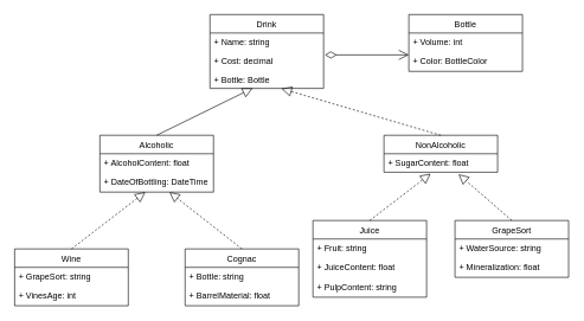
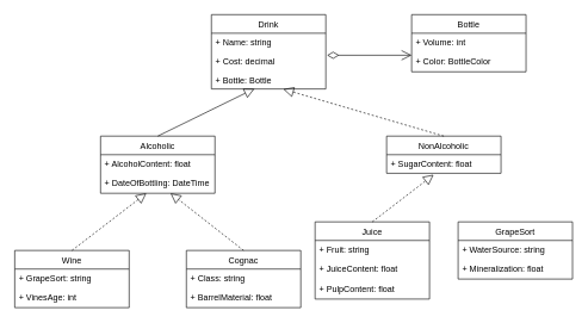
  <mxCell id="0" />
  <mxCell id="1" parent="0" />
  <mxCell id="2" value="" style="endArrow=block;dashed=0;endFill=0;endSize=12;html=1;entryX=0.376;entryY=0.989;entryDx=0;entryDy=0;entryPerimeter=0;exitX=0.5;exitY=0;exitDx=0;exitDy=0;" edge="1" parent="1" source="12" target="8"><mxGeometry width="160" relative="1" as="geometry"><mxPoint x="335" y="420" as="sourcePoint" /><mxPoint x="325" y="140" as="targetPoint" /></mxGeometry></mxCell>
  <mxCell id="3" value="" style="endArrow=block;dashed=1;endFill=0;endSize=12;html=1;exitX=0.5;exitY=0;exitDx=0;exitDy=0;entryX=0.629;entryY=1.011;entryDx=0;entryDy=0;entryPerimeter=0;" edge="1" parent="1" source="23" target="8"><mxGeometry width="160" relative="1" as="geometry"><mxPoint x="215" y="160" as="sourcePoint" /><mxPoint x="395" y="140" as="targetPoint" /></mxGeometry></mxCell>
  <mxCell id="4" value="" style="endArrow=open;html=1;endSize=12;startArrow=diamondThin;startSize=14;startFill=0;edgeStyle=orthogonalEdgeStyle;align=left;verticalAlign=bottom;exitX=1.011;exitY=0.186;exitDx=0;exitDy=0;exitPerimeter=0;entryX=0;entryY=0.172;entryDx=0;entryDy=0;entryPerimeter=0;" edge="1" parent="1" source="7" target="11"><mxGeometry x="-1" y="3" relative="1" as="geometry"><mxPoint x="245" y="460" as="sourcePoint" /><mxPoint x="405" y="460" as="targetPoint" /></mxGeometry></mxCell>
  <mxCell id="5" value="Drink" style="swimlane;fontStyle=0;childLayout=stackLayout;horizontal=1;startSize=26;fillColor=none;horizontalStack=0;resizeParent=1;resizeParentMax=0;resizeLast=0;collapsible=1;marginBottom=0;" vertex="1" parent="1"><mxGeometry x="295" y="20" width="160" height="104" as="geometry" /></mxCell>
  <mxCell id="6" value="+ Name: string" style="text;strokeColor=none;fillColor=none;align=left;verticalAlign=top;spacingLeft=4;spacingRight=4;overflow=hidden;rotatable=0;points=[[0,0.5],[1,0.5]];portConstraint=eastwest;" vertex="1" parent="5"><mxGeometry y="26" width="160" height="26" as="geometry" /></mxCell>
  <mxCell id="7" value="+ Cost: decimal" style="text;strokeColor=none;fillColor=none;align=left;verticalAlign=top;spacingLeft=4;spacingRight=4;overflow=hidden;rotatable=0;points=[[0,0.5],[1,0.5]];portConstraint=eastwest;" vertex="1" parent="5"><mxGeometry y="52" width="160" height="26" as="geometry" /></mxCell>
  <mxCell id="8" value="+ Bottle: Bottle" style="text;strokeColor=none;fillColor=none;align=left;verticalAlign=top;spacingLeft=4;spacingRight=4;overflow=hidden;rotatable=0;points=[[0,0.5],[1,0.5]];portConstraint=eastwest;" vertex="1" parent="5"><mxGeometry y="78" width="160" height="26" as="geometry" /></mxCell>
  <mxCell id="9" value="Bottle" style="swimlane;fontStyle=0;childLayout=stackLayout;horizontal=1;startSize=26;fillColor=none;horizontalStack=0;resizeParent=1;resizeParentMax=0;resizeLast=0;collapsible=1;marginBottom=0;" vertex="1" parent="1"><mxGeometry x="575" y="20" width="160" height="80" as="geometry" /></mxCell>
  <mxCell id="10" value="+ Volume: int" style="text;strokeColor=none;fillColor=none;align=left;verticalAlign=top;spacingLeft=4;spacingRight=4;overflow=hidden;rotatable=0;points=[[0,0.5],[1,0.5]];portConstraint=eastwest;" vertex="1" parent="9"><mxGeometry y="26" width="160" height="26" as="geometry" /></mxCell>
  <mxCell id="11" value="+ Color: BottleColor" style="text;strokeColor=none;fillColor=none;align=left;verticalAlign=top;spacingLeft=4;spacingRight=4;overflow=hidden;rotatable=0;points=[[0,0.5],[1,0.5]];portConstraint=eastwest;" vertex="1" parent="9"><mxGeometry y="52" width="160" height="28" as="geometry" /></mxCell>
  <mxCell id="12" value="Alcoholic" style="swimlane;fontStyle=0;childLayout=stackLayout;horizontal=1;startSize=26;fillColor=none;horizontalStack=0;resizeParent=1;resizeParentMax=0;resizeLast=0;collapsible=1;marginBottom=0;" vertex="1" parent="1"><mxGeometry x="140" y="190" width="160" height="80" as="geometry" /></mxCell>
  <mxCell id="13" value="+ AlcoholContent: float" style="text;strokeColor=none;fillColor=none;align=left;verticalAlign=top;spacingLeft=4;spacingRight=4;overflow=hidden;rotatable=0;points=[[0,0.5],[1,0.5]];portConstraint=eastwest;" vertex="1" parent="12"><mxGeometry y="26" width="160" height="26" as="geometry" /></mxCell>
  <mxCell id="14" value="+ DateOfBottling: DateTime" style="text;strokeColor=none;fillColor=none;align=left;verticalAlign=top;spacingLeft=4;spacingRight=4;overflow=hidden;rotatable=0;points=[[0,0.5],[1,0.5]];portConstraint=eastwest;" vertex="1" parent="12"><mxGeometry y="52" width="160" height="28" as="geometry" /></mxCell>
  <mxCell id="15" value="Wine" style="swimlane;fontStyle=0;childLayout=stackLayout;horizontal=1;startSize=26;fillColor=none;horizontalStack=0;resizeParent=1;resizeParentMax=0;resizeLast=0;collapsible=1;marginBottom=0;" vertex="1" parent="1"><mxGeometry x="20" y="350" width="160" height="80" as="geometry" /></mxCell>
  <mxCell id="16" value="+ GrapeSort: string" style="text;strokeColor=none;fillColor=none;align=left;verticalAlign=top;spacingLeft=4;spacingRight=4;overflow=hidden;rotatable=0;points=[[0,0.5],[1,0.5]];portConstraint=eastwest;" vertex="1" parent="15"><mxGeometry y="26" width="160" height="26" as="geometry" /></mxCell>
  <mxCell id="17" value="+ VinesAge: int" style="text;strokeColor=none;fillColor=none;align=left;verticalAlign=top;spacingLeft=4;spacingRight=4;overflow=hidden;rotatable=0;points=[[0,0.5],[1,0.5]];portConstraint=eastwest;" vertex="1" parent="15"><mxGeometry y="52" width="160" height="28" as="geometry" /></mxCell>
  <mxCell id="18" value="" style="endArrow=block;dashed=1;endFill=0;endSize=12;html=1;entryX=0.4;entryY=1;entryDx=0;entryDy=0;entryPerimeter=0;exitX=0.5;exitY=0;exitDx=0;exitDy=0;" edge="1" parent="1" source="15" target="14"><mxGeometry width="160" relative="1" as="geometry"><mxPoint x="230" y="200" as="sourcePoint" /><mxPoint x="365.16" y="133.714" as="targetPoint" /></mxGeometry></mxCell>
  <mxCell id="19" value="Cognac" style="swimlane;fontStyle=0;childLayout=stackLayout;horizontal=1;startSize=26;fillColor=none;horizontalStack=0;resizeParent=1;resizeParentMax=0;resizeLast=0;collapsible=1;marginBottom=0;" vertex="1" parent="1"><mxGeometry x="260" y="350" width="160" height="80" as="geometry" /></mxCell>
- <mxCell id="20" value="+ Bottle: string" style="text;strokeColor=none;fillColor=none;align=left;verticalAlign=top;spacingLeft=4;spacingRight=4;overflow=hidden;rotatable=0;points=[[0,0.5],[1,0.5]];portConstraint=eastwest;" vertex="1" parent="19"><mxGeometry y="26" width="160" height="26" as="geometry" /></mxCell>
+ <mxCell id="20" value="+ Class: string" style="text;strokeColor=none;fillColor=none;align=left;verticalAlign=top;spacingLeft=4;spacingRight=4;overflow=hidden;rotatable=0;points=[[0,0.5],[1,0.5]];portConstraint=eastwest;" vertex="1" parent="19"><mxGeometry y="26" width="160" height="26" as="geometry" /></mxCell>
  <mxCell id="21" value="+ BarrelMaterial: float" style="text;strokeColor=none;fillColor=none;align=left;verticalAlign=top;spacingLeft=4;spacingRight=4;overflow=hidden;rotatable=0;points=[[0,0.5],[1,0.5]];portConstraint=eastwest;" vertex="1" parent="19"><mxGeometry y="52" width="160" height="28" as="geometry" /></mxCell>
  <mxCell id="22" value="" style="endArrow=block;dashed=1;endFill=0;endSize=12;html=1;exitX=0.5;exitY=0;exitDx=0;exitDy=0;" edge="1" parent="1" source="19" target="14"><mxGeometry width="160" relative="1" as="geometry"><mxPoint x="110" y="360" as="sourcePoint" /><mxPoint x="214" y="280" as="targetPoint" /></mxGeometry></mxCell>
  <mxCell id="23" value="NonAlcoholic" style="swimlane;fontStyle=0;childLayout=stackLayout;horizontal=1;startSize=26;fillColor=none;horizontalStack=0;resizeParent=1;resizeParentMax=0;resizeLast=0;collapsible=1;marginBottom=0;" vertex="1" parent="1"><mxGeometry x="540" y="190" width="160" height="52" as="geometry" /></mxCell>
  <mxCell id="24" value="+ SugarContent: float" style="text;strokeColor=none;fillColor=none;align=left;verticalAlign=top;spacingLeft=4;spacingRight=4;overflow=hidden;rotatable=0;points=[[0,0.5],[1,0.5]];portConstraint=eastwest;" vertex="1" parent="23"><mxGeometry y="26" width="160" height="26" as="geometry" /></mxCell>
  <mxCell id="25" value="" style="endArrow=block;dashed=1;endFill=0;endSize=12;html=1;entryX=0.411;entryY=1.077;entryDx=0;entryDy=0;entryPerimeter=0;exitX=0.5;exitY=0;exitDx=0;exitDy=0;" edge="1" parent="1" source="27" target="24"><mxGeometry width="160" relative="1" as="geometry"><mxPoint x="110" y="360" as="sourcePoint" /><mxPoint x="598.08" y="271.008" as="targetPoint" /></mxGeometry></mxCell>
- <mxCell id="26" value="" style="endArrow=block;dashed=1;endFill=0;endSize=12;html=1;entryX=0.656;entryY=1.109;entryDx=0;entryDy=0;entryPerimeter=0;exitX=0.5;exitY=0;exitDx=0;exitDy=0;" edge="1" parent="1" source="31" target="24"><mxGeometry width="160" relative="1" as="geometry"><mxPoint x="530" y="360" as="sourcePoint" /><mxPoint x="640.96" y="271.988" as="targetPoint" /></mxGeometry></mxCell>
  <mxCell id="27" value="Juice" style="swimlane;fontStyle=0;childLayout=stackLayout;horizontal=1;startSize=26;fillColor=none;horizontalStack=0;resizeParent=1;resizeParentMax=0;resizeLast=0;collapsible=1;marginBottom=0;" vertex="1" parent="1"><mxGeometry x="440" y="310" width="160" height="108" as="geometry" /></mxCell>
  <mxCell id="28" value="+ Fruit: string" style="text;strokeColor=none;fillColor=none;align=left;verticalAlign=top;spacingLeft=4;spacingRight=4;overflow=hidden;rotatable=0;points=[[0,0.5],[1,0.5]];portConstraint=eastwest;" vertex="1" parent="27"><mxGeometry y="26" width="160" height="26" as="geometry" /></mxCell>
  <mxCell id="29" value="+ JuiceContent: float" style="text;strokeColor=none;fillColor=none;align=left;verticalAlign=top;spacingLeft=4;spacingRight=4;overflow=hidden;rotatable=0;points=[[0,0.5],[1,0.5]];portConstraint=eastwest;" vertex="1" parent="27"><mxGeometry y="52" width="160" height="28" as="geometry" /></mxCell>
- <mxCell id="30" value="+ PulpContent: string" style="text;strokeColor=none;fillColor=none;align=left;verticalAlign=top;spacingLeft=4;spacingRight=4;overflow=hidden;rotatable=0;points=[[0,0.5],[1,0.5]];portConstraint=eastwest;" vertex="1" parent="27"><mxGeometry y="80" width="160" height="28" as="geometry" /></mxCell>
+ <mxCell id="30" value="+ PulpContent: float" style="text;strokeColor=none;fillColor=none;align=left;verticalAlign=top;spacingLeft=4;spacingRight=4;overflow=hidden;rotatable=0;points=[[0,0.5],[1,0.5]];portConstraint=eastwest;" vertex="1" parent="27"><mxGeometry y="80" width="160" height="28" as="geometry" /></mxCell>
  <mxCell id="31" value="GrapeSort" style="swimlane;fontStyle=0;childLayout=stackLayout;horizontal=1;startSize=26;fillColor=none;horizontalStack=0;resizeParent=1;resizeParentMax=0;resizeLast=0;collapsible=1;marginBottom=0;" vertex="1" parent="1"><mxGeometry x="640" y="310" width="160" height="80" as="geometry" /></mxCell>
  <mxCell id="32" value="+ WaterSource: string" style="text;strokeColor=none;fillColor=none;align=left;verticalAlign=top;spacingLeft=4;spacingRight=4;overflow=hidden;rotatable=0;points=[[0,0.5],[1,0.5]];portConstraint=eastwest;" vertex="1" parent="31"><mxGeometry y="26" width="160" height="26" as="geometry" /></mxCell>
  <mxCell id="33" value="+ Mineralization: float" style="text;strokeColor=none;fillColor=none;align=left;verticalAlign=top;spacingLeft=4;spacingRight=4;overflow=hidden;rotatable=0;points=[[0,0.5],[1,0.5]];portConstraint=eastwest;" vertex="1" parent="31"><mxGeometry y="52" width="160" height="28" as="geometry" /></mxCell>
